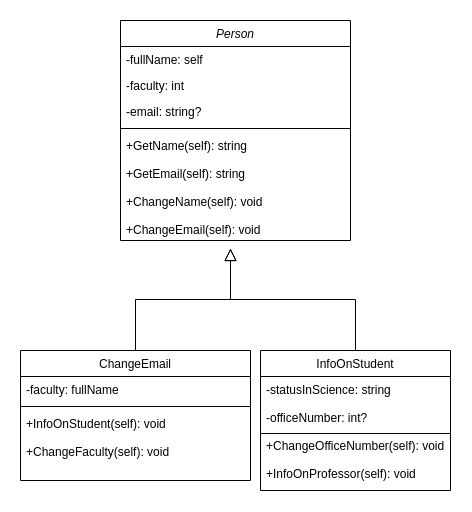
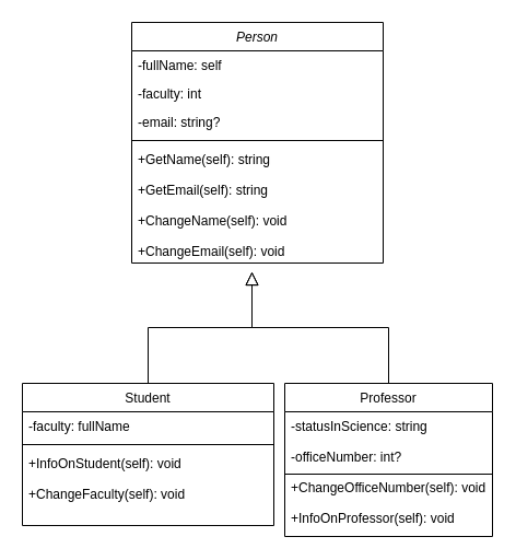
  <mxCell id="0" />
  <mxCell id="1" parent="0" />
  <mxCell id="2" value="Person" style="swimlane;fontStyle=2;align=center;verticalAlign=top;childLayout=stackLayout;horizontal=1;startSize=26;horizontalStack=0;resizeParent=1;resizeLast=0;collapsible=1;marginBottom=0;rounded=0;shadow=0;strokeWidth=1;" vertex="1" parent="1"><mxGeometry x="120" y="20" width="230" height="220" as="geometry"><mxRectangle x="230" y="140" width="160" height="26" as="alternateBounds" /></mxGeometry></mxCell>
  <mxCell id="3" value="-fullName: self" style="text;align=left;verticalAlign=top;spacingLeft=4;spacingRight=4;overflow=hidden;rotatable=0;points=[[0,0.5],[1,0.5]];portConstraint=eastwest;" vertex="1" parent="2"><mxGeometry y="26" width="230" height="26" as="geometry" /></mxCell>
  <mxCell id="4" value="-faculty: int" style="text;align=left;verticalAlign=top;spacingLeft=4;spacingRight=4;overflow=hidden;rotatable=0;points=[[0,0.5],[1,0.5]];portConstraint=eastwest;rounded=0;shadow=0;html=0;" vertex="1" parent="2"><mxGeometry y="52" width="230" height="26" as="geometry" /></mxCell>
  <mxCell id="5" value="-email: string?" style="text;align=left;verticalAlign=top;spacingLeft=4;spacingRight=4;overflow=hidden;rotatable=0;points=[[0,0.5],[1,0.5]];portConstraint=eastwest;rounded=0;shadow=0;html=0;" vertex="1" parent="2"><mxGeometry y="78" width="230" height="26" as="geometry" /></mxCell>
  <mxCell id="6" value="" style="line;html=1;strokeWidth=1;align=left;verticalAlign=middle;spacingTop=-1;spacingLeft=3;spacingRight=3;rotatable=0;labelPosition=right;points=[];portConstraint=eastwest;" vertex="1" parent="2"><mxGeometry y="104" width="230" height="8" as="geometry" /></mxCell>
  <mxCell id="7" value="+GetName(self): string&#10;&#10;+GetEmail(self): string&#10;&#10;+ChangeName(self): void&#10;&#10;+ChangeEmail(self): void" style="text;align=left;verticalAlign=top;spacingLeft=4;spacingRight=4;overflow=hidden;rotatable=0;points=[[0,0.5],[1,0.5]];portConstraint=eastwest;" vertex="1" parent="2"><mxGeometry y="112" width="230" height="108" as="geometry" /></mxCell>
- <mxCell id="8" value="ChangeEmail" style="swimlane;fontStyle=0;align=center;verticalAlign=top;childLayout=stackLayout;horizontal=1;startSize=26;horizontalStack=0;resizeParent=1;resizeLast=0;collapsible=1;marginBottom=0;rounded=0;shadow=0;strokeWidth=1;" vertex="1" parent="1"><mxGeometry x="20" y="350" width="230" height="130" as="geometry"><mxRectangle x="130" y="380" width="160" height="26" as="alternateBounds" /></mxGeometry></mxCell>
+ <mxCell id="8" value="Student" style="swimlane;fontStyle=0;align=center;verticalAlign=top;childLayout=stackLayout;horizontal=1;startSize=26;horizontalStack=0;resizeParent=1;resizeLast=0;collapsible=1;marginBottom=0;rounded=0;shadow=0;strokeWidth=1;" vertex="1" parent="1"><mxGeometry x="20" y="350" width="230" height="130" as="geometry"><mxRectangle x="130" y="380" width="160" height="26" as="alternateBounds" /></mxGeometry></mxCell>
  <mxCell id="9" value="-faculty: fullName" style="text;align=left;verticalAlign=top;spacingLeft=4;spacingRight=4;overflow=hidden;rotatable=0;points=[[0,0.5],[1,0.5]];portConstraint=eastwest;" vertex="1" parent="8"><mxGeometry y="26" width="230" height="26" as="geometry" /></mxCell>
  <mxCell id="10" value="" style="line;html=1;strokeWidth=1;align=left;verticalAlign=middle;spacingTop=-1;spacingLeft=3;spacingRight=3;rotatable=0;labelPosition=right;points=[];portConstraint=eastwest;" vertex="1" parent="8"><mxGeometry y="52" width="230" height="8" as="geometry" /></mxCell>
  <mxCell id="11" value="+InfoOnStudent(self): void&#10;&#10;+ChangeFaculty(self): void" style="text;align=left;verticalAlign=top;spacingLeft=4;spacingRight=4;overflow=hidden;rotatable=0;points=[[0,0.5],[1,0.5]];portConstraint=eastwest;" vertex="1" parent="8"><mxGeometry y="60" width="230" height="70" as="geometry" /></mxCell>
  <mxCell id="12" value="" style="endArrow=block;endSize=10;endFill=0;shadow=0;strokeWidth=1;rounded=0;edgeStyle=elbowEdgeStyle;elbow=vertical;" edge="1" parent="1" source="8"><mxGeometry width="160" relative="1" as="geometry"><mxPoint x="130" y="193" as="sourcePoint" /><mxPoint x="230" y="248" as="targetPoint" /></mxGeometry></mxCell>
- <mxCell id="13" value="InfoOnStudent" style="swimlane;fontStyle=0;align=center;verticalAlign=top;childLayout=stackLayout;horizontal=1;startSize=26;horizontalStack=0;resizeParent=1;resizeLast=0;collapsible=1;marginBottom=0;rounded=0;shadow=0;strokeWidth=1;" vertex="1" parent="1"><mxGeometry x="260" y="350" width="190" height="140" as="geometry"><mxRectangle x="340" y="380" width="170" height="26" as="alternateBounds" /></mxGeometry></mxCell>
+ <mxCell id="13" value="Professor" style="swimlane;fontStyle=0;align=center;verticalAlign=top;childLayout=stackLayout;horizontal=1;startSize=26;horizontalStack=0;resizeParent=1;resizeLast=0;collapsible=1;marginBottom=0;rounded=0;shadow=0;strokeWidth=1;" vertex="1" parent="1"><mxGeometry x="260" y="350" width="190" height="140" as="geometry"><mxRectangle x="340" y="380" width="170" height="26" as="alternateBounds" /></mxGeometry></mxCell>
  <mxCell id="14" value="-statusInScience: string&#10;&#10;-officeNumber: int?&#10;&#10;+ChangeOfficeNumber(self): void&#10;&#10;+InfoOnProfessor(self): void" style="text;align=left;verticalAlign=top;spacingLeft=4;spacingRight=4;overflow=hidden;rotatable=0;points=[[0,0.5],[1,0.5]];portConstraint=eastwest;" vertex="1" parent="13"><mxGeometry y="26" width="190" height="114" as="geometry" /></mxCell>
  <mxCell id="15" value="" style="endArrow=none;html=1;rounded=0;entryX=1;entryY=0.5;entryDx=0;entryDy=0;exitX=0;exitY=0.5;exitDx=0;exitDy=0;" edge="1" parent="13" source="14" target="14"><mxGeometry width="50" height="50" relative="1" as="geometry"><mxPoint x="30" y="50" as="sourcePoint" /><mxPoint x="80" as="targetPoint" /></mxGeometry></mxCell>
  <mxCell id="16" value="" style="endArrow=block;endSize=10;endFill=0;shadow=0;strokeWidth=1;rounded=0;edgeStyle=elbowEdgeStyle;elbow=vertical;" edge="1" parent="1" source="13"><mxGeometry width="160" relative="1" as="geometry"><mxPoint x="140" y="363" as="sourcePoint" /><mxPoint x="230" y="248" as="targetPoint" /></mxGeometry></mxCell>
